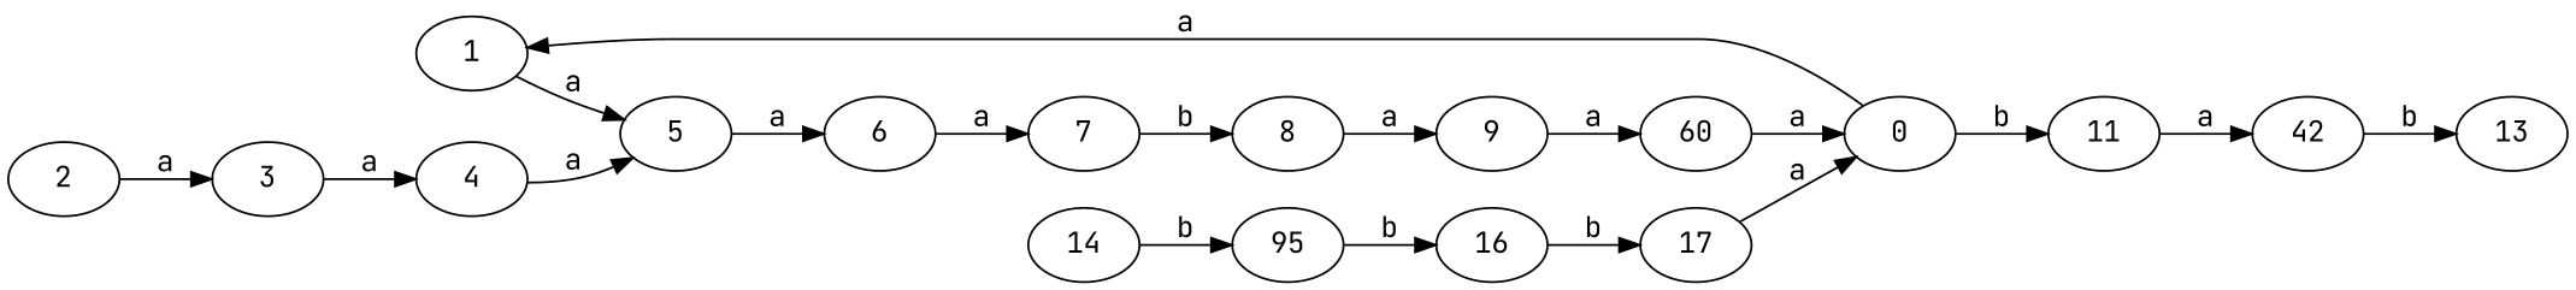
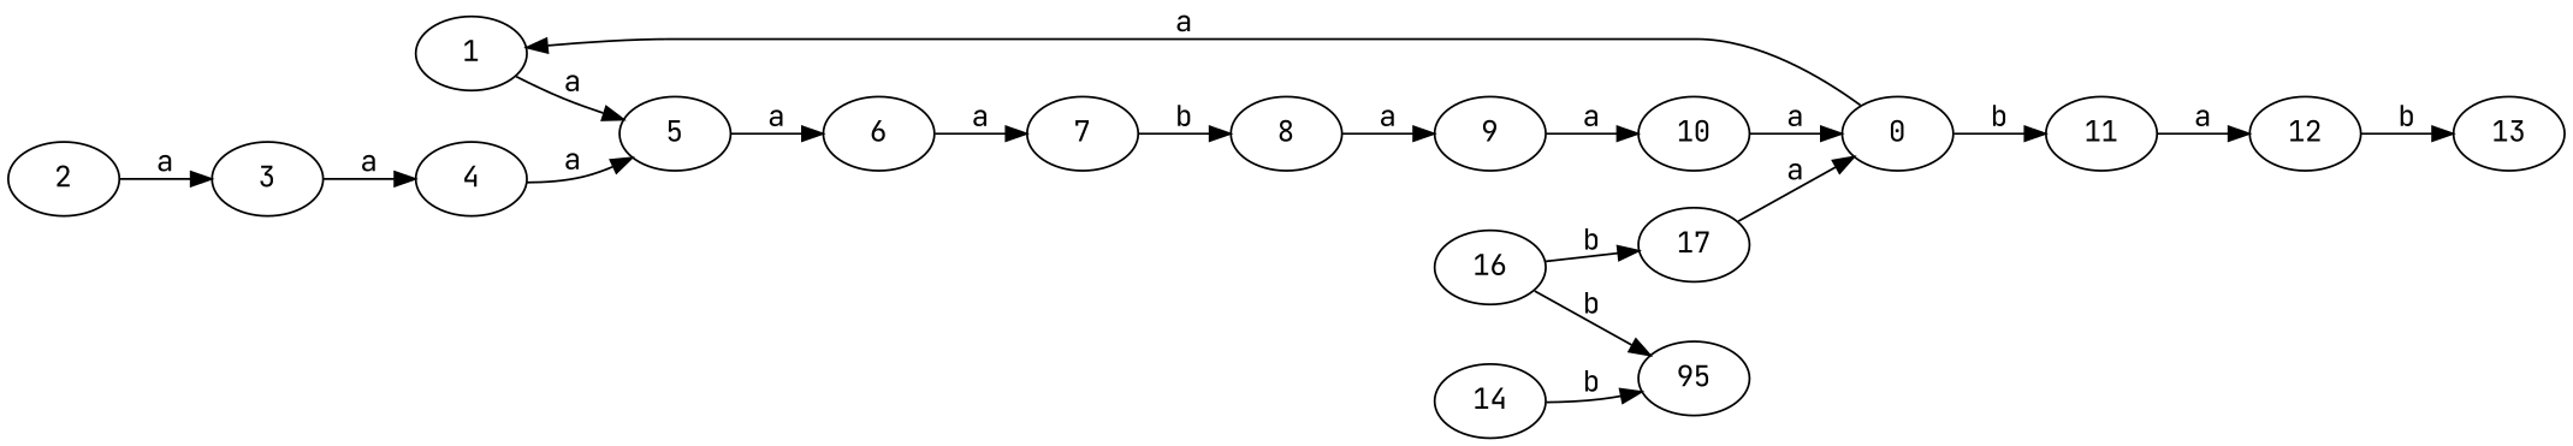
  digraph {
    fontname="JetBrains Mono"
    rankdir=LR
    node [fontname="JetBrains Mono"]
    edge [fontname="JetBrains Mono"]
    1
    5
    2
    3
    4
    6
    7
    8
    9
-   10 [label=60]
+   10
    0
    11
-   12 [label=42]
+   12
    13
    n15 [label=95]
    14
    16
    17
    1 -> 5 [label=a]
    5 -> 6 [label=a]
    2 -> 3 [label=a]
    3 -> 4 [label=a]
    4 -> 5 [label=a]
    6 -> 7 [label=a]
    7 -> 8 [label=b]
    8 -> 9 [label=a]
    9 -> 10 [label=a]
    10 -> 0 [label=a]
    0 -> 1 [label=a]
    0 -> 11 [label=b]
    11 -> 12 [label=a]
    12 -> 13 [label=b]
-   n15 -> 16 [label=b]
+   16 -> n15 [label=b]
    14 -> n15 [label=b]
    16 -> 17 [label=b]
    17 -> 0 [label=a]
  }
